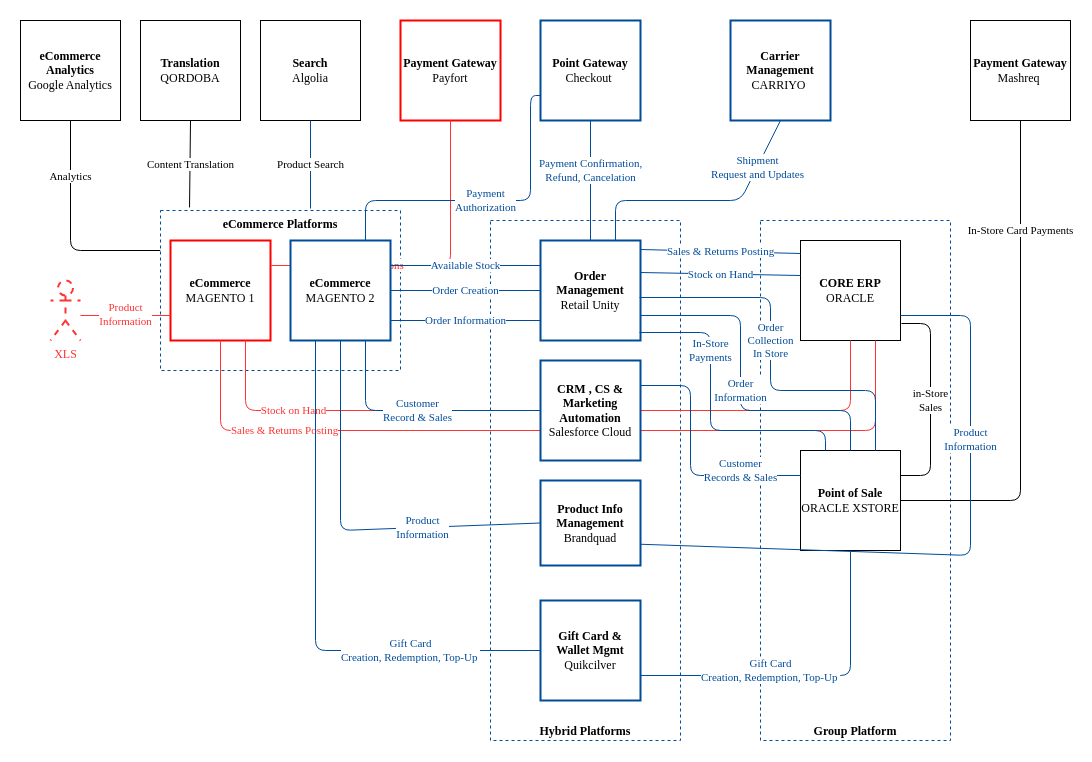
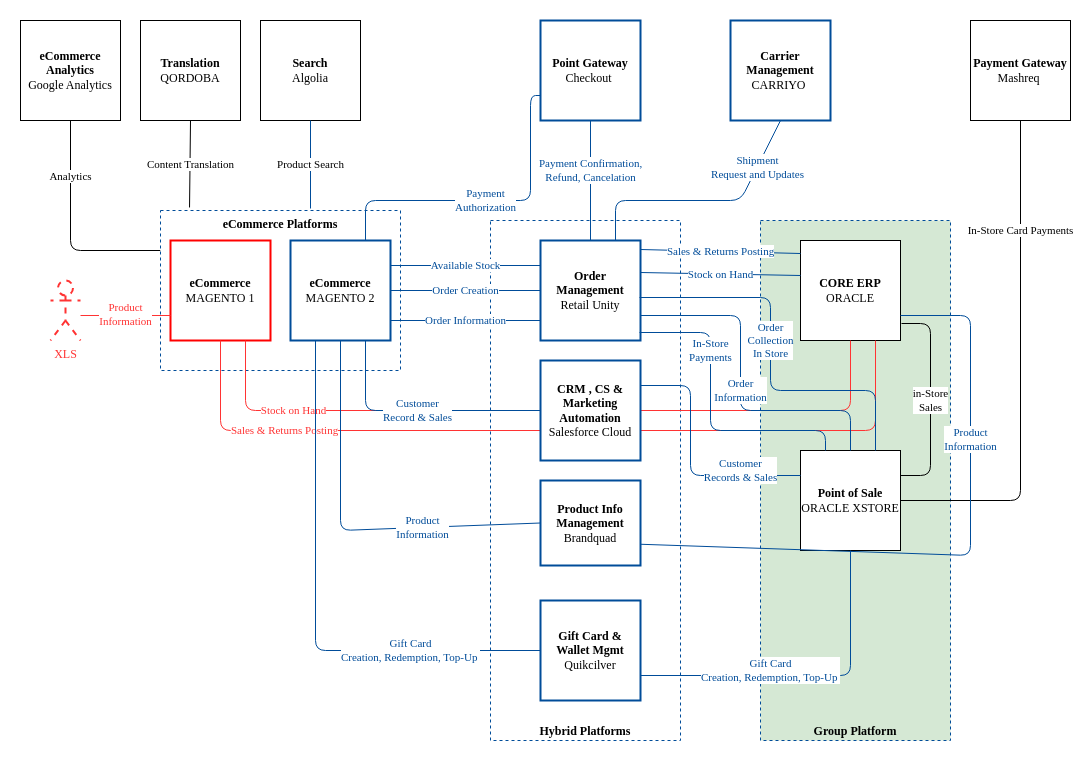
  <mxCell id="0" />
  <mxCell id="1" value="Baseline" parent="0" />
- <mxCell id="2" value="Group Platform" style="rounded=0;whiteSpace=wrap;html=1;strokeColor=#004C99;strokeWidth=1;fillColor=#FFFFFF;fontFamily=Garamond;fontColor=#000000;verticalAlign=bottom;dashed=1;fontStyle=1" vertex="1" parent="1"><mxGeometry x="760" y="220" width="190" height="520" as="geometry" /></mxCell>
+ <mxCell id="2" value="Group Platform" style="rounded=0;whiteSpace=wrap;html=1;strokeColor=#004C99;strokeWidth=1;fillColor=#d5e8d4;fontFamily=Garamond;fontColor=#000000;verticalAlign=bottom;dashed=1;fontStyle=1;" vertex="1" parent="1"><mxGeometry x="760" y="220" width="190" height="520" as="geometry" /></mxCell>
  <mxCell id="3" value="Hybrid Platforms" style="rounded=0;whiteSpace=wrap;html=1;strokeColor=#004C99;strokeWidth=1;fillColor=#FFFFFF;fontFamily=Garamond;fontColor=#000000;verticalAlign=bottom;dashed=1;fontStyle=1" vertex="1" parent="1"><mxGeometry x="490" y="220" width="190" height="520" as="geometry" /></mxCell>
  <mxCell id="4" value="&lt;b&gt;Translation&lt;/b&gt;&lt;br&gt;QORDOBA" style="whiteSpace=wrap;html=1;aspect=fixed;strokeColor=#000000;fontFamily=Garamond;" vertex="1" parent="1"><mxGeometry x="140" y="20" width="100" height="100" as="geometry" /></mxCell>
  <mxCell id="5" value="&lt;b&gt;Search&lt;/b&gt;&lt;br&gt;Algolia" style="whiteSpace=wrap;html=1;aspect=fixed;strokeColor=#000000;fontFamily=Garamond;" vertex="1" parent="1"><mxGeometry x="260" y="20" width="100" height="100" as="geometry" /></mxCell>
  <mxCell id="6" value="&lt;b&gt;eCommerce Analytics&lt;/b&gt;&lt;br&gt;Google Analytics" style="whiteSpace=wrap;html=1;aspect=fixed;strokeColor=#000000;fontFamily=Garamond;" vertex="1" parent="1"><mxGeometry x="20" y="20" width="100" height="100" as="geometry" /></mxCell>
  <mxCell id="7" value="Analytics" style="endArrow=none;html=1;fontFamily=Garamond;entryX=0.5;entryY=1;entryDx=0;entryDy=0;strokeColor=#000000;fontColor=#000000;exitX=0;exitY=0.25;exitDx=0;exitDy=0;" edge="1" parent="1" source="10" target="6"><mxGeometry x="0.495" width="50" height="50" relative="1" as="geometry"><mxPoint x="230" y="229" as="sourcePoint" /><mxPoint x="230" y="130" as="targetPoint" /><Array as="points"><mxPoint x="70" y="250" /></Array><mxPoint as="offset" /></mxGeometry></mxCell>
  <mxCell id="8" value="Content Translation" style="endArrow=none;html=1;fontFamily=Garamond;entryX=0.5;entryY=1;entryDx=0;entryDy=0;strokeColor=#000000;fontColor=#000000;exitX=0.121;exitY=-0.019;exitDx=0;exitDy=0;exitPerimeter=0;" edge="1" parent="1" source="10" target="4"><mxGeometry width="50" height="50" relative="1" as="geometry"><mxPoint x="220" y="210" as="sourcePoint" /><mxPoint x="220" y="190" as="targetPoint" /></mxGeometry></mxCell>
  <mxCell id="9" value="Product Search" style="endArrow=none;html=1;fontFamily=Garamond;entryX=0.5;entryY=1;entryDx=0;entryDy=0;strokeColor=#004C99;fontColor=#000000;" edge="1" parent="1" target="5"><mxGeometry width="50" height="50" relative="1" as="geometry"><mxPoint x="310" y="208" as="sourcePoint" /><mxPoint x="370" y="130" as="targetPoint" /></mxGeometry></mxCell>
  <mxCell id="10" value="eCommerce Platforms" style="rounded=0;whiteSpace=wrap;html=1;strokeColor=#004C99;strokeWidth=1;fillColor=#FFFFFF;fontFamily=Garamond;fontColor=#000000;verticalAlign=top;dashed=1;fontStyle=1" vertex="1" parent="1"><mxGeometry x="160" y="210" width="240" height="160" as="geometry" /></mxCell>
  <mxCell id="11" value="&lt;b&gt;Point of Sale&lt;br&gt;&lt;/b&gt;ORACLE XSTORE" style="whiteSpace=wrap;html=1;aspect=fixed;strokeColor=#000000;fontFamily=Garamond;" vertex="1" parent="1"><mxGeometry x="800" y="450" width="100" height="100" as="geometry" /></mxCell>
  <mxCell id="12" value="&lt;b&gt;Payment Gateway&lt;br&gt;&lt;/b&gt;Mashreq&amp;nbsp;" style="whiteSpace=wrap;html=1;aspect=fixed;strokeColor=#000000;fontFamily=Garamond;" vertex="1" parent="1"><mxGeometry x="970" y="20" width="100" height="100" as="geometry" /></mxCell>
  <mxCell id="13" value="In-Store Card Payments" style="endArrow=none;html=1;fontFamily=Garamond;entryX=1;entryY=0.5;entryDx=0;entryDy=0;strokeColor=#000000;fontColor=#000000;exitX=0.5;exitY=1;exitDx=0;exitDy=0;" edge="1" parent="1" source="12" target="11"><mxGeometry x="-0.56" width="50" height="50" relative="1" as="geometry"><mxPoint x="1040" y="170" as="sourcePoint" /><mxPoint x="950" y="545" as="targetPoint" /><Array as="points"><mxPoint x="1020" y="500" /></Array><mxPoint as="offset" /></mxGeometry></mxCell>
  <mxCell id="14" value="&lt;b&gt;CORE ERP&lt;br&gt;&lt;/b&gt;ORACLE" style="whiteSpace=wrap;html=1;aspect=fixed;fontFamily=Garamond;" vertex="1" parent="1"><mxGeometry x="800" y="240" width="100" height="100" as="geometry" /></mxCell>
  <mxCell id="15" value="in-Store &lt;br&gt;Sales" style="endArrow=none;html=1;fontFamily=Garamond;entryX=1;entryY=0.25;entryDx=0;entryDy=0;strokeColor=#000000;fontColor=#000000;exitX=1.01;exitY=0.83;exitDx=0;exitDy=0;exitPerimeter=0;" edge="1" parent="1" source="14" target="11"><mxGeometry x="0.004" width="50" height="50" relative="1" as="geometry"><mxPoint x="1030" y="130" as="sourcePoint" /><mxPoint x="910" y="510" as="targetPoint" /><Array as="points"><mxPoint x="930" y="323" /><mxPoint x="930" y="475" /></Array><mxPoint as="offset" /></mxGeometry></mxCell>
  <mxCell id="16" value="Sunset" parent="0" />
  <mxCell id="17" value="&lt;b&gt;eCommerce&lt;/b&gt;&lt;br&gt;MAGENTO 1" style="whiteSpace=wrap;html=1;aspect=fixed;strokeColor=#FF0000;fontFamily=Garamond;strokeWidth=2;" vertex="1" parent="16"><mxGeometry x="170" y="240" width="100" height="100" as="geometry" /></mxCell>
  <mxCell id="18" value="Product &lt;br&gt;Information" style="endArrow=none;html=1;fontFamily=Garamond;entryX=0;entryY=0.75;entryDx=0;entryDy=0;strokeColor=#FF3333;fontColor=#FF3333;" edge="1" parent="16" target="17"><mxGeometry x="-0.002" y="1" width="50" height="50" relative="1" as="geometry"><mxPoint x="80" y="315" as="sourcePoint" /><mxPoint x="80.04" y="501" as="targetPoint" /><mxPoint as="offset" /></mxGeometry></mxCell>
  <mxCell id="19" value="XLS" style="shape=umlActor;verticalLabelPosition=bottom;labelBackgroundColor=#ffffff;verticalAlign=top;html=1;outlineConnect=0;dashed=1;strokeColor=#FF3333;strokeWidth=2;fillColor=#FFFFFF;fontFamily=Garamond;fontColor=#FF3333;" vertex="1" parent="16"><mxGeometry x="50" y="280" width="30" height="60" as="geometry" /></mxCell>
- <mxCell id="20" value="&lt;b&gt;Payment Gateway&lt;/b&gt;&lt;br&gt;Payfort" style="whiteSpace=wrap;html=1;aspect=fixed;strokeColor=#FF0000;fontFamily=Garamond;strokeWidth=2;" vertex="1" parent="16"><mxGeometry x="400" y="20" width="100" height="100" as="geometry" /></mxCell>
- <mxCell id="21" value="All Payment Operations" style="endArrow=none;html=1;fontFamily=Garamond;entryX=1;entryY=0.25;entryDx=0;entryDy=0;strokeColor=#FF3333;fontColor=#FF3333;exitX=0.5;exitY=1;exitDx=0;exitDy=0;" edge="1" parent="16" source="20" target="17"><mxGeometry x="0.508" width="50" height="50" relative="1" as="geometry"><mxPoint x="860" y="350" as="sourcePoint" /><mxPoint x="255" y="350" as="targetPoint" /><Array as="points"><mxPoint x="450" y="265" /></Array><mxPoint as="offset" /></mxGeometry></mxCell>
  <mxCell id="22" value="Sales &amp;amp; Returns Posting" style="endArrow=none;html=1;fontFamily=Garamond;entryX=0.5;entryY=1;entryDx=0;entryDy=0;strokeColor=#FF3333;fontColor=#FF3333;exitX=0.75;exitY=1;exitDx=0;exitDy=0;" edge="1" parent="16" source="14" target="17"><mxGeometry x="0.632" width="50" height="50" relative="1" as="geometry"><mxPoint x="300" y="560" as="sourcePoint" /><mxPoint x="240" y="430" as="targetPoint" /><Array as="points"><mxPoint x="875" y="430" /><mxPoint x="220" y="430" /></Array><mxPoint as="offset" /></mxGeometry></mxCell>
  <mxCell id="23" value="Stock on Hand" style="endArrow=none;html=1;fontFamily=Garamond;entryX=0.75;entryY=1;entryDx=0;entryDy=0;strokeColor=#FF3333;fontColor=#FF3333;exitX=0.5;exitY=1;exitDx=0;exitDy=0;" edge="1" parent="16" source="14" target="17"><mxGeometry x="0.683" width="50" height="50" relative="1" as="geometry"><mxPoint x="801" y="290" as="sourcePoint" /><mxPoint x="400.04" y="291" as="targetPoint" /><Array as="points"><mxPoint x="850" y="410" /><mxPoint x="245" y="410" /></Array><mxPoint as="offset" /></mxGeometry></mxCell>
  <mxCell id="24" value="In Progress" parent="0" />
  <mxCell id="25" value="&lt;b&gt;eCommerce&lt;/b&gt;&lt;br&gt;MAGENTO 2" style="whiteSpace=wrap;html=1;aspect=fixed;strokeColor=#004C99;fontFamily=Garamond;strokeWidth=2;" vertex="1" parent="24"><mxGeometry x="290" y="240" width="100" height="100" as="geometry" /></mxCell>
  <mxCell id="26" value="&lt;b&gt;Product Info Management&lt;/b&gt;&lt;br&gt;Brandquad" style="whiteSpace=wrap;html=1;aspect=fixed;strokeColor=#004C99;fontFamily=Garamond;strokeWidth=2;" vertex="1" parent="24"><mxGeometry x="540" y="480" width="100" height="85" as="geometry" /></mxCell>
  <mxCell id="27" value="&lt;b&gt;Gift Card &amp;amp; Wallet Mgmt&lt;br&gt;&lt;/b&gt;Quikcilver" style="whiteSpace=wrap;html=1;aspect=fixed;strokeColor=#004C99;fontFamily=Garamond;strokeWidth=2;" vertex="1" parent="24"><mxGeometry x="540" y="600" width="100" height="100" as="geometry" /></mxCell>
  <mxCell id="28" value="&lt;b&gt;Point Gateway&lt;br&gt;&lt;/b&gt;Checkout&amp;nbsp;" style="whiteSpace=wrap;html=1;aspect=fixed;strokeColor=#004C99;fontFamily=Garamond;strokeWidth=2;" vertex="1" parent="24"><mxGeometry x="540" y="20" width="100" height="100" as="geometry" /></mxCell>
  <mxCell id="29" value="&lt;b&gt;Order Management&lt;/b&gt;&lt;br&gt;Retail Unity" style="whiteSpace=wrap;html=1;aspect=fixed;strokeColor=#004C99;fontFamily=Garamond;strokeWidth=2;" vertex="1" parent="24"><mxGeometry x="540" y="240" width="100" height="100" as="geometry" /></mxCell>
  <mxCell id="30" value="&lt;b&gt;Carrier Management&lt;br&gt;&lt;/b&gt;CARRIYO&amp;nbsp;" style="whiteSpace=wrap;html=1;aspect=fixed;strokeColor=#004C99;fontFamily=Garamond;strokeWidth=2;" vertex="1" parent="24"><mxGeometry x="730" y="20" width="100" height="100" as="geometry" /></mxCell>
  <mxCell id="31" value="&lt;b&gt;CRM , CS &amp;amp; Marketing Automation&lt;br&gt;&lt;/b&gt;Salesforce Cloud" style="whiteSpace=wrap;html=1;aspect=fixed;strokeColor=#004C99;fontFamily=Garamond;strokeWidth=2;" vertex="1" parent="24"><mxGeometry x="540" y="360" width="100" height="100" as="geometry" /></mxCell>
  <mxCell id="32" value="Order Creation" style="endArrow=none;html=1;fontFamily=Garamond;entryX=0;entryY=0.5;entryDx=0;entryDy=0;strokeColor=#004C99;fontColor=#004C99;exitX=1;exitY=0.5;exitDx=0;exitDy=0;" edge="1" parent="24" source="25" target="29"><mxGeometry width="50" height="50" relative="1" as="geometry"><mxPoint x="350" y="230" as="sourcePoint" /><mxPoint x="350" y="130" as="targetPoint" /></mxGeometry></mxCell>
  <mxCell id="33" value="Customer &lt;br&gt;Record &amp;amp; Sales" style="endArrow=none;html=1;fontFamily=Garamond;entryX=0.75;entryY=1;entryDx=0;entryDy=0;strokeColor=#004C99;fontColor=#004C99;exitX=0;exitY=0.5;exitDx=0;exitDy=0;rounded=1;" edge="1" parent="24" source="31" target="25"><mxGeometry width="50" height="50" relative="1" as="geometry"><mxPoint x="345" y="655" as="sourcePoint" /><mxPoint x="160" y="470" as="targetPoint" /><Array as="points"><mxPoint x="365" y="410" /></Array></mxGeometry></mxCell>
  <mxCell id="34" value="Product &lt;br&gt;Information" style="endArrow=none;html=1;fontFamily=Garamond;entryX=0.5;entryY=1;entryDx=0;entryDy=0;strokeColor=#004C99;fontColor=#004C99;exitX=0;exitY=0.5;exitDx=0;exitDy=0;" edge="1" parent="24" source="26" target="25"><mxGeometry x="-0.397" width="50" height="50" relative="1" as="geometry"><mxPoint x="450" y="525" as="sourcePoint" /><mxPoint x="300" y="430" as="targetPoint" /><Array as="points"><mxPoint x="340" y="530" /></Array><mxPoint as="offset" /></mxGeometry></mxCell>
  <mxCell id="35" value="Gift Card &lt;br&gt;Creation, Redemption, Top-Up&amp;nbsp;" style="endArrow=none;html=1;fontFamily=Garamond;entryX=0.25;entryY=1;entryDx=0;entryDy=0;strokeColor=#004C99;fontColor=#004C99;exitX=0;exitY=0.5;exitDx=0;exitDy=0;" edge="1" parent="24" source="27" target="25"><mxGeometry x="-0.514" width="50" height="50" relative="1" as="geometry"><mxPoint x="550" y="540" as="sourcePoint" /><mxPoint x="375" y="350" as="targetPoint" /><Array as="points"><mxPoint x="315" y="650" /></Array><mxPoint as="offset" /></mxGeometry></mxCell>
  <mxCell id="36" value="Available Stock" style="endArrow=none;html=1;fontFamily=Garamond;entryX=1;entryY=0.25;entryDx=0;entryDy=0;strokeColor=#004C99;fontColor=#004C99;exitX=0;exitY=0.25;exitDx=0;exitDy=0;" edge="1" parent="24" source="29" target="25"><mxGeometry width="50" height="50" relative="1" as="geometry"><mxPoint x="550" y="263" as="sourcePoint" /><mxPoint x="390" y="260" as="targetPoint" /></mxGeometry></mxCell>
  <mxCell id="37" value="Order Information" style="endArrow=none;html=1;fontFamily=Garamond;entryX=0;entryY=0.5;entryDx=0;entryDy=0;strokeColor=#004C99;fontColor=#004C99;exitX=1;exitY=0.5;exitDx=0;exitDy=0;" edge="1" parent="24"><mxGeometry width="50" height="50" relative="1" as="geometry"><mxPoint x="390" y="320" as="sourcePoint" /><mxPoint x="540" y="320" as="targetPoint" /></mxGeometry></mxCell>
  <mxCell id="38" value="Sales &amp;amp; Returns Posting" style="endArrow=none;html=1;fontFamily=Garamond;entryX=1;entryY=0.09;entryDx=0;entryDy=0;strokeColor=#004C99;fontColor=#004C99;exitX=0;exitY=0.13;exitDx=0;exitDy=0;entryPerimeter=0;exitPerimeter=0;" edge="1" parent="24" source="14" target="29"><mxGeometry width="50" height="50" relative="1" as="geometry"><mxPoint x="435" y="520" as="sourcePoint" /><mxPoint x="400" y="400" as="targetPoint" /></mxGeometry></mxCell>
  <mxCell id="39" value="In-Store &lt;br&gt;Payments" style="endArrow=none;html=1;fontFamily=Garamond;entryX=0.99;entryY=0.92;entryDx=0;entryDy=0;strokeColor=#004C99;fontColor=#004C99;exitX=0.25;exitY=0;exitDx=0;exitDy=0;entryPerimeter=0;" edge="1" parent="24" source="11" target="29"><mxGeometry x="0.414" width="50" height="50" relative="1" as="geometry"><mxPoint x="810" y="300" as="sourcePoint" /><mxPoint x="650" y="300" as="targetPoint" /><Array as="points"><mxPoint x="825" y="430" /><mxPoint x="710" y="430" /><mxPoint x="710" y="332" /></Array><mxPoint as="offset" /></mxGeometry></mxCell>
  <mxCell id="40" value="Product &lt;br&gt;Information" style="endArrow=none;html=1;fontFamily=Garamond;entryX=1;entryY=0.75;entryDx=0;entryDy=0;strokeColor=#004C99;fontColor=#004C99;exitX=1;exitY=0.75;exitDx=0;exitDy=0;" edge="1" parent="24" source="14" target="26"><mxGeometry x="-0.395" width="50" height="50" relative="1" as="geometry"><mxPoint x="550" y="540" as="sourcePoint" /><mxPoint x="375" y="350" as="targetPoint" /><Array as="points"><mxPoint x="970" y="315" /><mxPoint x="970" y="555" /></Array><mxPoint as="offset" /></mxGeometry></mxCell>
  <mxCell id="41" value="Order &lt;br&gt;Information" style="endArrow=none;html=1;fontFamily=Garamond;entryX=1;entryY=0.75;entryDx=0;entryDy=0;strokeColor=#004C99;fontColor=#004C99;exitX=0.5;exitY=0;exitDx=0;exitDy=0;" edge="1" parent="24" source="11" target="29"><mxGeometry x="-0.015" width="50" height="50" relative="1" as="geometry"><mxPoint x="865" y="485" as="sourcePoint" /><mxPoint x="680" y="300" as="targetPoint" /><Array as="points"><mxPoint x="850" y="410" /><mxPoint x="740" y="410" /><mxPoint x="740" y="315" /></Array><mxPoint as="offset" /></mxGeometry></mxCell>
  <mxCell id="42" value="Order &lt;br&gt;Collection &lt;br&gt;In Store" style="endArrow=none;html=1;fontFamily=Garamond;entryX=0.99;entryY=0.57;entryDx=0;entryDy=0;strokeColor=#004C99;fontColor=#004C99;exitX=0.75;exitY=0;exitDx=0;exitDy=0;entryPerimeter=0;" edge="1" parent="24" source="11" target="29"><mxGeometry x="0.105" width="50" height="50" relative="1" as="geometry"><mxPoint x="860" y="510" as="sourcePoint" /><mxPoint x="650" y="300" as="targetPoint" /><Array as="points"><mxPoint x="875" y="390" /><mxPoint x="770" y="390" /><mxPoint x="770" y="297" /></Array><mxPoint as="offset" /></mxGeometry></mxCell>
  <mxCell id="43" value="Stock on Hand" style="endArrow=none;html=1;fontFamily=Garamond;entryX=1;entryY=0.32;entryDx=0;entryDy=0;strokeColor=#004C99;fontColor=#004C99;exitX=0;exitY=0.35;exitDx=0;exitDy=0;entryPerimeter=0;exitPerimeter=0;" edge="1" parent="24" source="14" target="29"><mxGeometry width="50" height="50" relative="1" as="geometry"><mxPoint x="810" y="263" as="sourcePoint" /><mxPoint x="650" y="259" as="targetPoint" /></mxGeometry></mxCell>
  <mxCell id="44" value="Shipment &lt;br&gt;Request and Updates" style="endArrow=none;html=1;fontFamily=Garamond;entryX=0.75;entryY=0;entryDx=0;entryDy=0;strokeColor=#004C99;fontColor=#004C99;exitX=0.5;exitY=1;exitDx=0;exitDy=0;" edge="1" parent="24" source="30" target="29"><mxGeometry x="-0.592" width="50" height="50" relative="1" as="geometry"><mxPoint x="810" y="263" as="sourcePoint" /><mxPoint x="650" y="259" as="targetPoint" /><Array as="points"><mxPoint x="740" y="200" /><mxPoint x="615" y="200" /></Array><mxPoint as="offset" /></mxGeometry></mxCell>
  <mxCell id="45" value="Payment Confirmation, &lt;br&gt;Refund, Cancelation" style="endArrow=none;html=1;fontFamily=Garamond;strokeColor=#004C99;fontColor=#004C99;entryX=0.5;entryY=1;entryDx=0;entryDy=0;exitX=0.5;exitY=0;exitDx=0;exitDy=0;" edge="1" parent="24" source="29" target="28"><mxGeometry x="0.167" width="50" height="50" relative="1" as="geometry"><mxPoint x="400" y="300" as="sourcePoint" /><mxPoint x="625" y="120" as="targetPoint" /><mxPoint as="offset" /></mxGeometry></mxCell>
  <mxCell id="46" value="Payment &lt;br&gt;Authorization" style="endArrow=none;html=1;fontFamily=Garamond;entryX=0;entryY=0.75;entryDx=0;entryDy=0;strokeColor=#004C99;fontColor=#004C99;exitX=0.75;exitY=0;exitDx=0;exitDy=0;" edge="1" parent="24" source="25" target="28"><mxGeometry width="50" height="50" relative="1" as="geometry"><mxPoint x="575" y="250" as="sourcePoint" /><mxPoint x="510" y="130" as="targetPoint" /><Array as="points"><mxPoint x="365" y="200" /><mxPoint x="530" y="200" /><mxPoint x="530" y="95" /></Array><mxPoint as="offset" /></mxGeometry></mxCell>
  <mxCell id="47" value="Gift Card &lt;br&gt;Creation, Redemption, Top-Up&amp;nbsp;" style="endArrow=none;html=1;fontFamily=Garamond;entryX=1;entryY=0.75;entryDx=0;entryDy=0;strokeColor=#004C99;fontColor=#004C99;exitX=0.5;exitY=1;exitDx=0;exitDy=0;" edge="1" parent="24" source="11" target="27"><mxGeometry x="0.224" y="-5" width="50" height="50" relative="1" as="geometry"><mxPoint x="550" y="660" as="sourcePoint" /><mxPoint x="325" y="350" as="targetPoint" /><Array as="points"><mxPoint x="850" y="675" /></Array><mxPoint as="offset" /></mxGeometry></mxCell>
  <mxCell id="48" value="Customer &lt;br&gt;Records &amp;amp; Sales" style="endArrow=none;html=1;fontFamily=Garamond;entryX=1;entryY=0.25;entryDx=0;entryDy=0;strokeColor=#004C99;fontColor=#004C99;exitX=0;exitY=0.25;exitDx=0;exitDy=0;" edge="1" parent="24" source="11" target="31"><mxGeometry x="-0.52" y="-5" width="50" height="50" relative="1" as="geometry"><mxPoint x="930" y="410" as="sourcePoint" /><mxPoint x="650" y="515" as="targetPoint" /><Array as="points"><mxPoint x="690" y="475" /><mxPoint x="690" y="385" /></Array><mxPoint as="offset" /></mxGeometry></mxCell>
